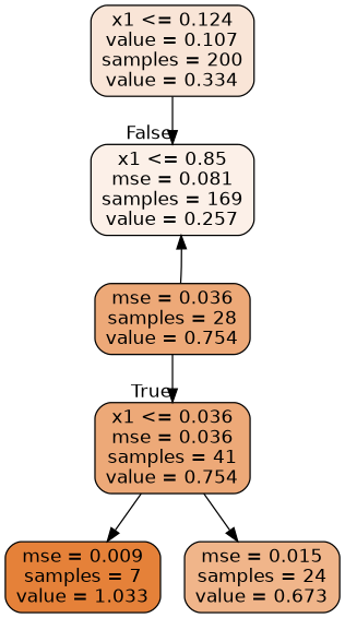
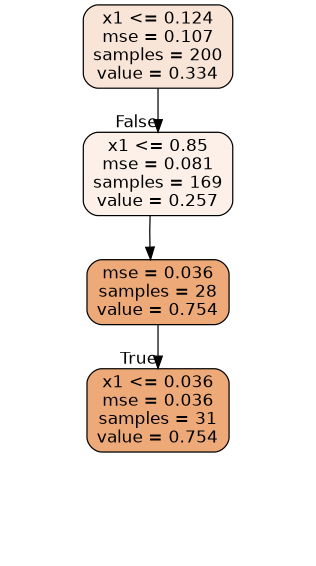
  digraph {
    node [color=black fillcolor="#e58139ae" fontname=helvetica shape=box style="filled, rounded"]
    edge [fontname=helvetica]
-   n1 [fillcolor="#e5813933" label="x1 <= 0.124\nvalue = 0.107\nsamples = 200\nvalue = 0.334"]
+   n1 [fillcolor="#e5813933" label="x1 <= 0.124\nmse = 0.107\nsamples = 200\nvalue = 0.334"]
    n2 [fillcolor="#e581391d" label="x1 <= 0.85\nmse = 0.081\nsamples = 169\nvalue = 0.257"]
-   n3 [label="x1 <= 0.036\nmse = 0.036\nsamples = 41\nvalue = 0.754"]
-   n4 [fillcolor="#e58139ff" label="mse = 0.009\nsamples = 7\nvalue = 1.033"]
-   n5 [fillcolor="#e5813996" label="mse = 0.015\nsamples = 24\nvalue = 0.673"]
+   n3 [label="x1 <= 0.036\nmse = 0.036\nsamples = 31\nvalue = 0.754"]
    n6 [label="mse = 0.036\nsamples = 28\nvalue = 0.754"]
    n1 -> n2 [headlabel=False labelangle=-45 labeldistance=2.5]
-   n6 -> n2
-   n3 -> n4
-   n3 -> n5
+   n2 -> n6
    n6 -> n3 [headlabel=True labelangle=45 labeldistance=2.5]
  }
